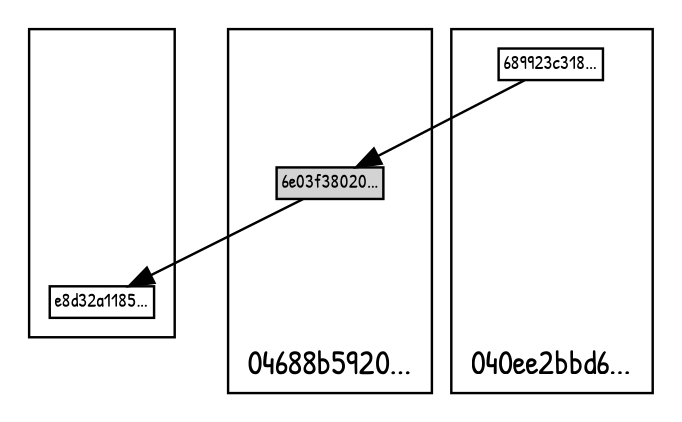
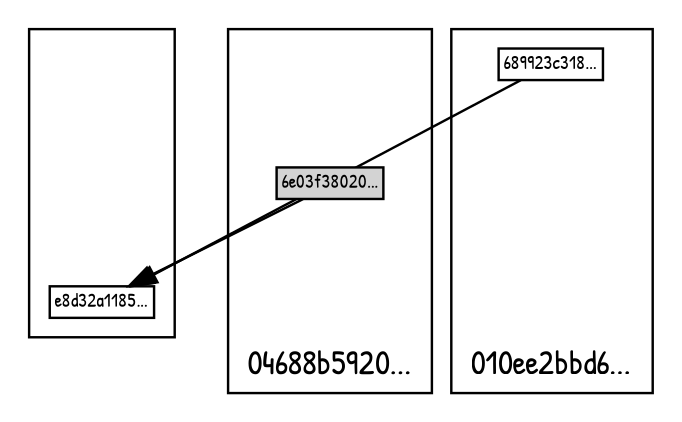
  digraph {
    fontname="Patrick Hand"
    rankdir=BT
    splines=false
    node [fontname="Patrick Hand" fontsize=8 margin=0.03 shape=box style=invis]
    edge [fontname="Patrick Hand" style=invis]
    "e8d32a1185..." [height=0 width=0 style=""]
    "1_" [height=0 width=0]
    "2_" [height=0 width=0]
    "0_040ee2bbd6..." [height=0 width=0]
    "1_040ee2bbd6..." [height=0 width=0]
    "689923c318..." [height=0 width=0 style=""]
    "0_04688b8920..." [height=0 width=0]
    "6e03f38020..." [height=0 style=filled width=0]
    "2_04688b8920..." [height=0 width=0]
    subgraph cluster_1 {
      "e8d32a1185..."
      "1_"
      "2_"
    }
    subgraph cluster_2 {
-     label="040ee2bbd6..."
+     label="010ee2bbd6..."
      "0_040ee2bbd6..."
      "1_040ee2bbd6..."
      "689923c318..."
    }
    subgraph cluster_3 {
      label="04688b5920..."
      "0_04688b8920..."
      "6e03f38020..."
      "2_04688b8920..."
    }
    "e8d32a1185..." -> "1_"
    "1_" -> "2_"
    "0_040ee2bbd6..." -> "1_040ee2bbd6..."
    "1_040ee2bbd6..." -> "689923c318..."
-   "689923c318..." -> "6e03f38020..." [constraint=false style=""]
+   "689923c318..." -> "e8d32a1185..." [constraint=false style=""]
    "0_04688b8920..." -> "6e03f38020..."
    "6e03f38020..." -> "e8d32a1185..." [constraint=false style=""]
    "6e03f38020..." -> "2_04688b8920..."
  }
